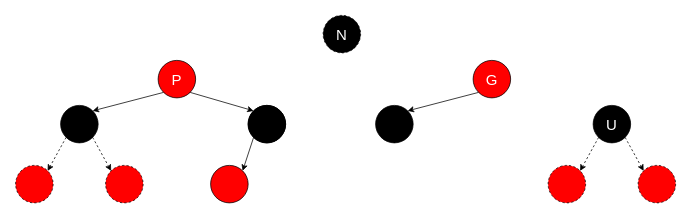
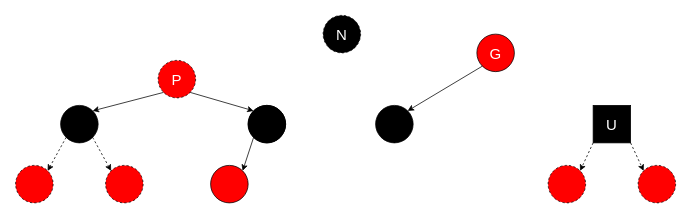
  <mxCell id="0" />
  <mxCell id="1" parent="0" />
  <mxCell id="2" style="edgeStyle=none;rounded=0;orthogonalLoop=1;jettySize=auto;html=1;exitX=0;exitY=1;exitDx=0;exitDy=0;entryX=1;entryY=0;entryDx=0;entryDy=0;fontSize=20;fontColor=#000000;" parent="1" source="3" target="4" edge="1"><mxGeometry relative="1" as="geometry" /></mxCell>
  <mxCell id="3" value="" style="ellipse;whiteSpace=wrap;html=1;aspect=fixed;fillColor=#000000;" parent="1" vertex="1"><mxGeometry x="330" y="140" width="50" height="50" as="geometry" /></mxCell>
  <mxCell id="4" value="" style="ellipse;whiteSpace=wrap;html=1;aspect=fixed;fillColor=#FF0000;" parent="1" vertex="1"><mxGeometry x="280" y="220" width="50" height="50" as="geometry" /></mxCell>
  <mxCell id="5" value="&lt;font color=&quot;#ffffff&quot;&gt;&lt;span style=&quot;font-size: 20px;&quot;&gt;N&lt;/span&gt;&lt;/font&gt;" style="ellipse;whiteSpace=wrap;html=1;aspect=fixed;fillColor=#000000;dashed=1;" parent="1" vertex="1"><mxGeometry x="430" y="20" width="50" height="50" as="geometry" /></mxCell>
  <mxCell id="6" value="" style="ellipse;whiteSpace=wrap;html=1;aspect=fixed;fillColor=#000000;" parent="1" vertex="1"><mxGeometry x="500" y="140" width="50" height="50" as="geometry" /></mxCell>
  <mxCell id="7" style="edgeStyle=none;rounded=0;orthogonalLoop=1;jettySize=auto;html=1;exitX=0;exitY=1;exitDx=0;exitDy=0;entryX=1;entryY=0;entryDx=0;entryDy=0;fontSize=13;fontColor=#000000;" edge="1" parent="1" source="9" target="12"><mxGeometry relative="1" as="geometry" /></mxCell>
  <mxCell id="8" style="edgeStyle=none;rounded=0;orthogonalLoop=1;jettySize=auto;html=1;exitX=1;exitY=1;exitDx=0;exitDy=0;entryX=0;entryY=0;entryDx=0;entryDy=0;fontSize=13;fontColor=#000000;" edge="1" parent="1" source="9" target="3"><mxGeometry relative="1" as="geometry" /></mxCell>
- <mxCell id="9" value="&lt;font color=&quot;#ffffff&quot; style=&quot;font-size: 20px;&quot;&gt;P&lt;/font&gt;" style="ellipse;whiteSpace=wrap;html=1;aspect=fixed;fillColor=#FF0000;" parent="1" vertex="1"><mxGeometry x="210" y="80" width="50" height="50" as="geometry" /></mxCell>
+ <mxCell id="9" value="&lt;font color=&quot;#ffffff&quot; style=&quot;font-size: 20px;&quot;&gt;P&lt;/font&gt;" style="ellipse;whiteSpace=wrap;html=1;aspect=fixed;fillColor=#FF0000;dashed=1;" parent="1" vertex="1"><mxGeometry x="210" y="80" width="50" height="50" as="geometry" /></mxCell>
  <mxCell id="10" style="edgeStyle=none;rounded=0;orthogonalLoop=1;jettySize=auto;html=1;exitX=0;exitY=1;exitDx=0;exitDy=0;entryX=1;entryY=0;entryDx=0;entryDy=0;fontSize=20;fontColor=#FFFFFF;dashed=1;" parent="1" source="12" target="13" edge="1"><mxGeometry relative="1" as="geometry" /></mxCell>
  <mxCell id="11" style="edgeStyle=none;rounded=0;orthogonalLoop=1;jettySize=auto;html=1;exitX=1;exitY=1;exitDx=0;exitDy=0;entryX=0;entryY=0;entryDx=0;entryDy=0;dashed=1;fontSize=20;fontColor=#FFFFFF;" parent="1" source="12" target="14" edge="1"><mxGeometry relative="1" as="geometry" /></mxCell>
  <mxCell id="12" value="" style="ellipse;whiteSpace=wrap;html=1;aspect=fixed;fillColor=#000000;" parent="1" vertex="1"><mxGeometry x="80" y="140" width="50" height="50" as="geometry" /></mxCell>
  <mxCell id="13" value="" style="ellipse;whiteSpace=wrap;html=1;aspect=fixed;fillColor=#FF0000;dashed=1;" parent="1" vertex="1"><mxGeometry x="20" y="220" width="50" height="50" as="geometry" /></mxCell>
  <mxCell id="14" value="" style="ellipse;whiteSpace=wrap;html=1;aspect=fixed;fillColor=#FF0000;dashed=1;" parent="1" vertex="1"><mxGeometry x="140" y="220" width="50" height="50" as="geometry" /></mxCell>
  <mxCell id="15" style="edgeStyle=none;rounded=0;orthogonalLoop=1;jettySize=auto;html=1;exitX=0;exitY=1;exitDx=0;exitDy=0;entryX=1;entryY=0;entryDx=0;entryDy=0;fontSize=13;fontColor=#000000;" edge="1" parent="1" source="16" target="6"><mxGeometry relative="1" as="geometry" /></mxCell>
- <mxCell id="16" value="&lt;font style=&quot;font-size: 20px;&quot; color=&quot;#ffffff&quot;&gt;G&lt;/font&gt;" style="ellipse;whiteSpace=wrap;html=1;aspect=fixed;fillColor=#FF0000;" parent="1" vertex="1"><mxGeometry x="630" y="80" width="50" height="50" as="geometry" /></mxCell>
+ <mxCell id="16" value="&lt;font style=&quot;font-size: 20px;&quot; color=&quot;#ffffff&quot;&gt;G&lt;/font&gt;" style="ellipse;whiteSpace=wrap;html=1;aspect=fixed;fillColor=#FF0000;" parent="1" vertex="1"><mxGeometry x="635" y="45" width="50" height="50" as="geometry" /></mxCell>
  <mxCell id="17" style="edgeStyle=none;rounded=0;orthogonalLoop=1;jettySize=auto;html=1;exitX=0;exitY=1;exitDx=0;exitDy=0;entryX=1;entryY=0;entryDx=0;entryDy=0;fontSize=20;fontColor=#FFFFFF;dashed=1;" parent="1" source="19" target="20" edge="1"><mxGeometry relative="1" as="geometry" /></mxCell>
  <mxCell id="18" style="edgeStyle=none;rounded=0;orthogonalLoop=1;jettySize=auto;html=1;exitX=1;exitY=1;exitDx=0;exitDy=0;entryX=0;entryY=0;entryDx=0;entryDy=0;fontSize=20;fontColor=#FFFFFF;dashed=1;" parent="1" source="19" target="21" edge="1"><mxGeometry relative="1" as="geometry" /></mxCell>
- <mxCell id="19" value="&lt;font color=&quot;#ffffff&quot; style=&quot;font-size: 20px;&quot;&gt;U&lt;/font&gt;" style="ellipse;whiteSpace=wrap;html=1;aspect=fixed;fillColor=#000000;" parent="1" vertex="1"><mxGeometry x="790" y="140" width="50" height="50" as="geometry" /></mxCell>
+ <mxCell id="19" value="&lt;font color=&quot;#ffffff&quot; style=&quot;font-size: 20px;&quot;&gt;U&lt;/font&gt;" style="whiteSpace=wrap;html=1;aspect=fixed;fillColor=#000000;rounded=0;" parent="1" vertex="1"><mxGeometry x="790" y="140" width="50" height="50" as="geometry" /></mxCell>
  <mxCell id="20" value="" style="ellipse;whiteSpace=wrap;html=1;aspect=fixed;fillColor=#FF0000;dashed=1;" parent="1" vertex="1"><mxGeometry x="730" y="220" width="50" height="50" as="geometry" /></mxCell>
  <mxCell id="21" value="" style="ellipse;whiteSpace=wrap;html=1;aspect=fixed;fillColor=#FF0000;dashed=1;" parent="1" vertex="1"><mxGeometry x="850" y="220" width="50" height="50" as="geometry" /></mxCell>
  <mxCell id="22" value="" style="ellipse;whiteSpace=wrap;html=1;aspect=fixed;fillColor=#000000;" vertex="1" parent="1"><mxGeometry x="330" y="140" width="50" height="50" as="geometry" /></mxCell>
